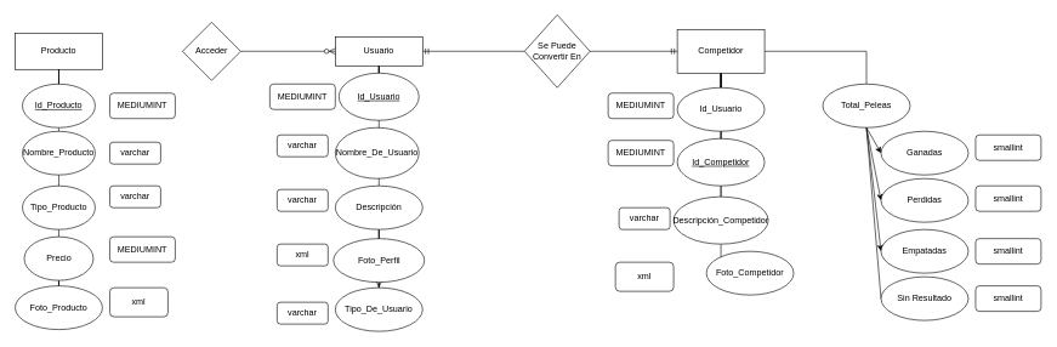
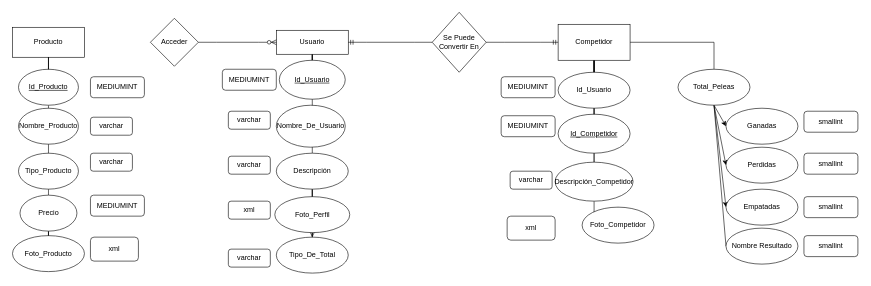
  <mxCell id="0" />
  <mxCell id="1" parent="0" />
  <mxCell id="2" value="" style="edgeStyle=orthogonalEdgeStyle;rounded=0;orthogonalLoop=1;jettySize=auto;html=1;endArrow=none;endFill=0;startArrow=none;" edge="1" parent="1" source="62" target="64"><mxGeometry relative="1" as="geometry"><mxPoint x="80" y="175" as="sourcePoint" /><mxPoint x="80" y="392.5" as="targetPoint" /></mxGeometry></mxCell>
  <mxCell id="3" value="" style="edgeStyle=orthogonalEdgeStyle;rounded=0;orthogonalLoop=1;jettySize=auto;html=1;endArrow=none;endFill=0;" edge="1" parent="1" source="11" target="61"><mxGeometry relative="1" as="geometry"><mxPoint x="520" y="90" as="sourcePoint" /><mxPoint x="520" y="327.5" as="targetPoint" /></mxGeometry></mxCell>
  <mxCell id="4" value="" style="edgeStyle=orthogonalEdgeStyle;rounded=0;orthogonalLoop=1;jettySize=auto;html=1;endArrow=none;endFill=0;startArrow=none;" edge="1" parent="1" source="61" target="60"><mxGeometry relative="1" as="geometry"><mxPoint x="520" y="90" as="sourcePoint" /><mxPoint x="520" y="395" as="targetPoint" /></mxGeometry></mxCell>
  <mxCell id="5" value="" style="edgeStyle=orthogonalEdgeStyle;rounded=0;orthogonalLoop=1;jettySize=auto;html=1;endArrow=none;endFill=0;" parent="1" source="23" target="58" edge="1"><mxGeometry relative="1" as="geometry" /></mxCell>
  <mxCell id="6" value="" style="edgeStyle=orthogonalEdgeStyle;rounded=0;orthogonalLoop=1;jettySize=auto;html=1;endArrow=none;endFill=0;" edge="1" parent="1" source="23" target="58"><mxGeometry relative="1" as="geometry"><mxPoint x="990" y="100" as="sourcePoint" /><mxPoint x="990" y="345" as="targetPoint" /></mxGeometry></mxCell>
  <mxCell id="7" value="" style="edgeStyle=orthogonalEdgeStyle;rounded=0;orthogonalLoop=1;jettySize=auto;html=1;endArrow=none;endFill=0;startArrow=none;" parent="1" source="64" target="36" edge="1"><mxGeometry relative="1" as="geometry" /></mxCell>
  <mxCell id="8" value="Producto" style="rounded=0;whiteSpace=wrap;html=1;" parent="1" vertex="1"><mxGeometry x="20" y="45" width="120" height="50" as="geometry" /></mxCell>
  <mxCell id="9" value="" style="edgeStyle=orthogonalEdgeStyle;rounded=0;orthogonalLoop=1;jettySize=auto;html=1;endArrow=open;endFill=0;startArrow=none;" parent="1" source="60" target="14" edge="1"><mxGeometry relative="1" as="geometry" /></mxCell>
  <mxCell id="10" style="edgeStyle=orthogonalEdgeStyle;rounded=0;orthogonalLoop=1;jettySize=auto;html=1;endArrow=none;endFill=0;" parent="1" source="11" target="12" edge="1"><mxGeometry relative="1" as="geometry" /></mxCell>
  <mxCell id="11" value="Usuario" style="rounded=0;whiteSpace=wrap;html=1;" parent="1" vertex="1"><mxGeometry x="460" y="50" width="120" height="40" as="geometry" /></mxCell>
  <mxCell id="12" value="&lt;u&gt;Id_Usuario&lt;/u&gt;" style="ellipse;whiteSpace=wrap;html=1;" parent="1" vertex="1"><mxGeometry x="465" y="100" width="110" height="65" as="geometry" /></mxCell>
  <mxCell id="13" value="Nombre_De_Usuario" style="ellipse;whiteSpace=wrap;html=1;" parent="1" vertex="1"><mxGeometry x="460" y="175" width="115" height="70" as="geometry" /></mxCell>
- <mxCell id="14" value="Tipo_De_Usuario" style="ellipse;whiteSpace=wrap;html=1;" parent="1" vertex="1"><mxGeometry x="460" y="395" width="120" height="60" as="geometry" /></mxCell>
+ <mxCell id="14" value="Tipo_De_Total" style="ellipse;whiteSpace=wrap;html=1;" parent="1" vertex="1"><mxGeometry x="460" y="395" width="120" height="60" as="geometry" /></mxCell>
  <mxCell id="15" value="Acceder" style="rhombus;whiteSpace=wrap;html=1;" parent="1" vertex="1"><mxGeometry x="250" y="30" width="80" height="80" as="geometry" /></mxCell>
  <mxCell id="16" value="Nombre_Producto" style="ellipse;whiteSpace=wrap;html=1;" parent="1" vertex="1"><mxGeometry x="30" y="180" width="100" height="60" as="geometry" /></mxCell>
  <mxCell id="17" value="Tipo_Producto" style="ellipse;whiteSpace=wrap;html=1;" parent="1" vertex="1"><mxGeometry x="30" y="255" width="100" height="60" as="geometry" /></mxCell>
  <mxCell id="18" value="&lt;u&gt;Id_Competidor&lt;/u&gt;" style="ellipse;whiteSpace=wrap;html=1;" parent="1" vertex="1"><mxGeometry x="930" y="190" width="120" height="65" as="geometry" /></mxCell>
  <mxCell id="19" style="edgeStyle=orthogonalEdgeStyle;rounded=0;orthogonalLoop=1;jettySize=auto;html=1;endArrow=none;endFill=0;" parent="1" source="23" target="18" edge="1"><mxGeometry relative="1" as="geometry" /></mxCell>
  <mxCell id="20" value="" style="edgeStyle=orthogonalEdgeStyle;rounded=0;orthogonalLoop=1;jettySize=auto;html=1;endArrow=none;endFill=0;" parent="1" source="23" target="25" edge="1"><mxGeometry relative="1" as="geometry" /></mxCell>
  <mxCell id="21" value="" style="edgeStyle=orthogonalEdgeStyle;rounded=0;orthogonalLoop=1;jettySize=auto;html=1;endArrow=none;endFill=0;" parent="1" source="23" target="30" edge="1"><mxGeometry relative="1" as="geometry" /></mxCell>
  <mxCell id="22" value="" style="edgeStyle=orthogonalEdgeStyle;rounded=0;orthogonalLoop=1;jettySize=auto;html=1;endArrow=none;endFill=0;startArrow=none;" parent="1" source="58" target="35" edge="1"><mxGeometry relative="1" as="geometry" /></mxCell>
  <mxCell id="23" value="Competidor" style="rounded=0;whiteSpace=wrap;html=1;" parent="1" vertex="1"><mxGeometry x="930" y="40" width="120" height="60" as="geometry" /></mxCell>
  <mxCell id="24" value="Se Puede Convertir En" style="rhombus;whiteSpace=wrap;html=1;" parent="1" vertex="1"><mxGeometry x="720" y="20" width="90" height="100" as="geometry" /></mxCell>
  <mxCell id="25" value="Id_Usuario" style="ellipse;whiteSpace=wrap;html=1;rounded=0;" parent="1" vertex="1"><mxGeometry x="930" y="120" width="120" height="60" as="geometry" /></mxCell>
  <mxCell id="26" style="edgeStyle=none;rounded=0;orthogonalLoop=1;jettySize=auto;html=1;exitX=0.5;exitY=1;exitDx=0;exitDy=0;entryX=0;entryY=0.5;entryDx=0;entryDy=0;" edge="1" parent="1" source="30" target="31"><mxGeometry relative="1" as="geometry" /></mxCell>
  <mxCell id="27" style="edgeStyle=none;rounded=0;orthogonalLoop=1;jettySize=auto;html=1;exitX=0.5;exitY=1;exitDx=0;exitDy=0;entryX=0;entryY=0.5;entryDx=0;entryDy=0;" edge="1" parent="1" source="30" target="32"><mxGeometry relative="1" as="geometry" /></mxCell>
  <mxCell id="28" style="edgeStyle=none;rounded=0;orthogonalLoop=1;jettySize=auto;html=1;exitX=0.5;exitY=1;exitDx=0;exitDy=0;entryX=0;entryY=0.5;entryDx=0;entryDy=0;" edge="1" parent="1" source="30" target="33"><mxGeometry relative="1" as="geometry" /></mxCell>
  <mxCell id="29" style="edgeStyle=none;rounded=0;orthogonalLoop=1;jettySize=auto;html=1;exitX=0.5;exitY=1;exitDx=0;exitDy=0;entryX=0;entryY=0.5;entryDx=0;entryDy=0;endArrow=none;" edge="1" parent="1" source="30" target="34"><mxGeometry relative="1" as="geometry" /></mxCell>
  <mxCell id="30" value="Total_Peleas" style="ellipse;whiteSpace=wrap;html=1;rounded=0;" parent="1" vertex="1"><mxGeometry x="1130" y="115" width="120" height="60" as="geometry" /></mxCell>
  <mxCell id="31" value="Ganadas" style="ellipse;whiteSpace=wrap;html=1;rounded=0;" parent="1" vertex="1"><mxGeometry x="1210" y="180" width="120" height="60" as="geometry" /></mxCell>
  <mxCell id="32" value="Perdidas" style="ellipse;whiteSpace=wrap;html=1;rounded=0;" parent="1" vertex="1"><mxGeometry x="1210" y="245" width="120" height="60" as="geometry" /></mxCell>
  <mxCell id="33" value="Empatadas" style="ellipse;whiteSpace=wrap;html=1;rounded=0;" parent="1" vertex="1"><mxGeometry x="1210" y="315" width="120" height="60" as="geometry" /></mxCell>
- <mxCell id="34" value="Sin Resultado" style="ellipse;whiteSpace=wrap;html=1;rounded=0;" parent="1" vertex="1"><mxGeometry x="1210" y="380" width="120" height="60" as="geometry" /></mxCell>
+ <mxCell id="34" value="Nombre Resultado" style="ellipse;whiteSpace=wrap;html=1;rounded=0;" parent="1" vertex="1"><mxGeometry x="1210" y="380" width="120" height="60" as="geometry" /></mxCell>
  <mxCell id="35" value="Foto_Competidor" style="ellipse;whiteSpace=wrap;html=1;rounded=0;" parent="1" vertex="1"><mxGeometry x="970" y="345" width="120" height="60" as="geometry" /></mxCell>
  <mxCell id="36" value="Foto_Producto" style="ellipse;whiteSpace=wrap;html=1;rounded=0;" parent="1" vertex="1"><mxGeometry x="20" y="392.5" width="120" height="60" as="geometry" /></mxCell>
  <mxCell id="37" value="MEDIUMINT" style="rounded=1;whiteSpace=wrap;html=1;" parent="1" vertex="1"><mxGeometry x="150" y="127.5" width="90" height="35" as="geometry" /></mxCell>
  <mxCell id="38" value="MEDIUMINT" style="rounded=1;whiteSpace=wrap;html=1;" parent="1" vertex="1"><mxGeometry x="150" y="325" width="90" height="35" as="geometry" /></mxCell>
  <mxCell id="39" value="xml" style="rounded=1;whiteSpace=wrap;html=1;" parent="1" vertex="1"><mxGeometry x="150" y="395" width="80" height="40" as="geometry" /></mxCell>
  <mxCell id="40" value="xml" style="rounded=1;whiteSpace=wrap;html=1;" parent="1" vertex="1"><mxGeometry x="845" y="360" width="80" height="40" as="geometry" /></mxCell>
  <mxCell id="41" value="MEDIUMINT" style="rounded=1;whiteSpace=wrap;html=1;" parent="1" vertex="1"><mxGeometry x="370" y="115" width="90" height="35" as="geometry" /></mxCell>
  <mxCell id="42" value="xml" style="rounded=1;whiteSpace=wrap;html=1;" parent="1" vertex="1"><mxGeometry x="380" y="335" width="70" height="30" as="geometry" /></mxCell>
  <mxCell id="43" value="smallint" style="rounded=1;whiteSpace=wrap;html=1;" parent="1" vertex="1"><mxGeometry x="1340" y="185" width="90" height="35" as="geometry" /></mxCell>
  <mxCell id="44" value="smallint" style="rounded=1;whiteSpace=wrap;html=1;" parent="1" vertex="1"><mxGeometry x="1340" y="255" width="90" height="35" as="geometry" /></mxCell>
  <mxCell id="45" value="smallint" style="rounded=1;whiteSpace=wrap;html=1;" parent="1" vertex="1"><mxGeometry x="1340" y="327.5" width="90" height="35" as="geometry" /></mxCell>
  <mxCell id="46" value="smallint" style="rounded=1;whiteSpace=wrap;html=1;" parent="1" vertex="1"><mxGeometry x="1340" y="392.5" width="90" height="35" as="geometry" /></mxCell>
  <mxCell id="47" value="MEDIUMINT" style="rounded=1;whiteSpace=wrap;html=1;" parent="1" vertex="1"><mxGeometry x="835" y="127.5" width="90" height="35" as="geometry" /></mxCell>
  <mxCell id="48" value="varchar" style="rounded=1;whiteSpace=wrap;html=1;" parent="1" vertex="1"><mxGeometry x="380" y="415" width="70" height="30" as="geometry" /></mxCell>
  <mxCell id="49" value="varchar" style="rounded=1;whiteSpace=wrap;html=1;" parent="1" vertex="1"><mxGeometry x="380" y="260" width="70" height="30" as="geometry" /></mxCell>
  <mxCell id="50" value="varchar" style="rounded=1;whiteSpace=wrap;html=1;" parent="1" vertex="1"><mxGeometry x="850" y="285" width="70" height="30" as="geometry" /></mxCell>
  <mxCell id="51" value="varchar" style="rounded=1;whiteSpace=wrap;html=1;" parent="1" vertex="1"><mxGeometry x="150" y="195" width="70" height="30" as="geometry" /></mxCell>
  <mxCell id="52" value="varchar" style="rounded=1;whiteSpace=wrap;html=1;" parent="1" vertex="1"><mxGeometry x="380" y="185" width="70" height="30" as="geometry" /></mxCell>
  <mxCell id="53" value="varchar" style="rounded=1;whiteSpace=wrap;html=1;" parent="1" vertex="1"><mxGeometry x="150" y="255" width="70" height="30" as="geometry" /></mxCell>
  <mxCell id="54" value="MEDIUMINT" style="rounded=1;whiteSpace=wrap;html=1;" parent="1" vertex="1"><mxGeometry x="835" y="192.5" width="90" height="35" as="geometry" /></mxCell>
  <mxCell id="55" value="" style="edgeStyle=entityRelationEdgeStyle;fontSize=12;html=1;endArrow=ERmandOne;startArrow=none;rounded=0;shadow=0;exitX=1;exitY=0.5;exitDx=0;exitDy=0;entryX=0;entryY=0.5;entryDx=0;entryDy=0;startFill=0;" parent="1" source="24" target="23" edge="1"><mxGeometry width="100" height="100" relative="1" as="geometry"><mxPoint x="970" y="405" as="sourcePoint" /><mxPoint x="1070" y="305" as="targetPoint" /></mxGeometry></mxCell>
  <mxCell id="56" value="" style="edgeStyle=entityRelationEdgeStyle;fontSize=12;html=1;endArrow=ERmandOne;startArrow=none;rounded=0;shadow=0;exitX=0;exitY=0.5;exitDx=0;exitDy=0;entryX=1;entryY=0.5;entryDx=0;entryDy=0;startFill=0;" parent="1" source="24" target="11" edge="1"><mxGeometry width="100" height="100" relative="1" as="geometry"><mxPoint x="1190" y="85" as="sourcePoint" /><mxPoint x="1220" y="155" as="targetPoint" /></mxGeometry></mxCell>
  <mxCell id="57" value="" style="edgeStyle=entityRelationEdgeStyle;fontSize=12;html=1;endArrow=ERzeroToMany;endFill=1;rounded=0;shadow=0;entryX=0;entryY=0.5;entryDx=0;entryDy=0;exitX=1;exitY=0.5;exitDx=0;exitDy=0;" parent="1" source="15" target="11" edge="1"><mxGeometry width="100" height="100" relative="1" as="geometry"><mxPoint x="970" y="405" as="sourcePoint" /><mxPoint x="1070" y="305" as="targetPoint" /></mxGeometry></mxCell>
  <mxCell id="58" value="Descripción_Competidor" style="ellipse;whiteSpace=wrap;html=1;rounded=0;" parent="1" vertex="1"><mxGeometry x="925" y="270" width="130" height="65" as="geometry" /></mxCell>
  <mxCell id="59" style="edgeStyle=orthogonalEdgeStyle;rounded=0;orthogonalLoop=1;jettySize=auto;html=1;exitX=0.5;exitY=1;exitDx=0;exitDy=0;" edge="1" parent="1" source="43" target="43"><mxGeometry relative="1" as="geometry" /></mxCell>
  <mxCell id="60" value="Foto_Perfil" style="ellipse;whiteSpace=wrap;html=1;rounded=0;" parent="1" vertex="1"><mxGeometry x="457.5" y="327.5" width="125" height="60" as="geometry" /></mxCell>
  <mxCell id="61" value="Descripción" style="ellipse;whiteSpace=wrap;html=1;rounded=0;" parent="1" vertex="1"><mxGeometry x="460" y="255" width="120" height="60" as="geometry" /></mxCell>
  <mxCell id="62" value="&lt;u&gt;Id_Producto&lt;/u&gt;" style="ellipse;whiteSpace=wrap;html=1;" parent="1" vertex="1"><mxGeometry x="30" y="115" width="100" height="60" as="geometry" /></mxCell>
  <mxCell id="63" value="" style="edgeStyle=orthogonalEdgeStyle;rounded=0;orthogonalLoop=1;jettySize=auto;html=1;endArrow=none;endFill=0;" edge="1" parent="1" source="8" target="62"><mxGeometry relative="1" as="geometry"><mxPoint x="80" y="95" as="sourcePoint" /><mxPoint x="65" y="385" as="targetPoint" /></mxGeometry></mxCell>
  <mxCell id="64" value="Precio" style="ellipse;whiteSpace=wrap;html=1;" parent="1" vertex="1"><mxGeometry x="32.5" y="325" width="95" height="60" as="geometry" /></mxCell>
